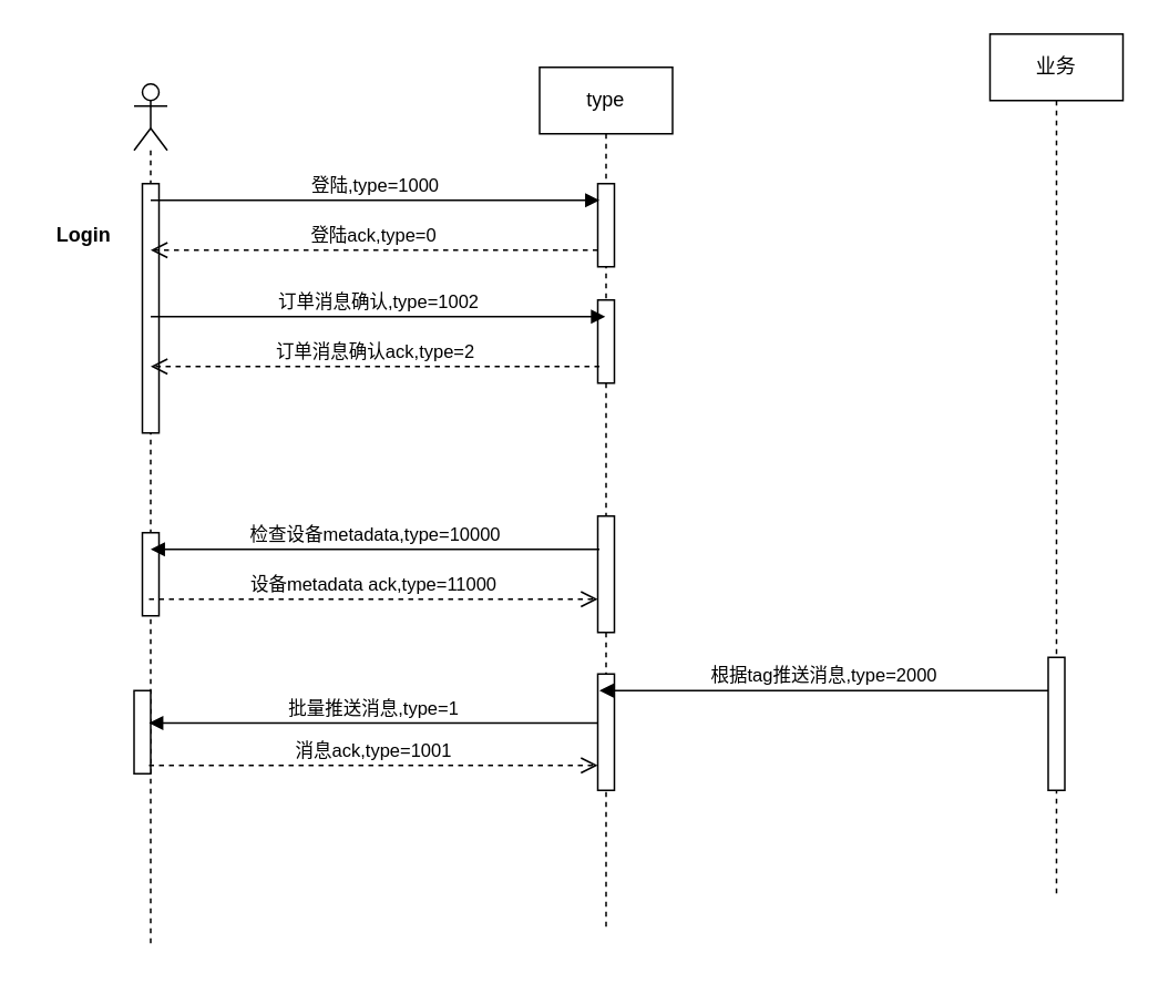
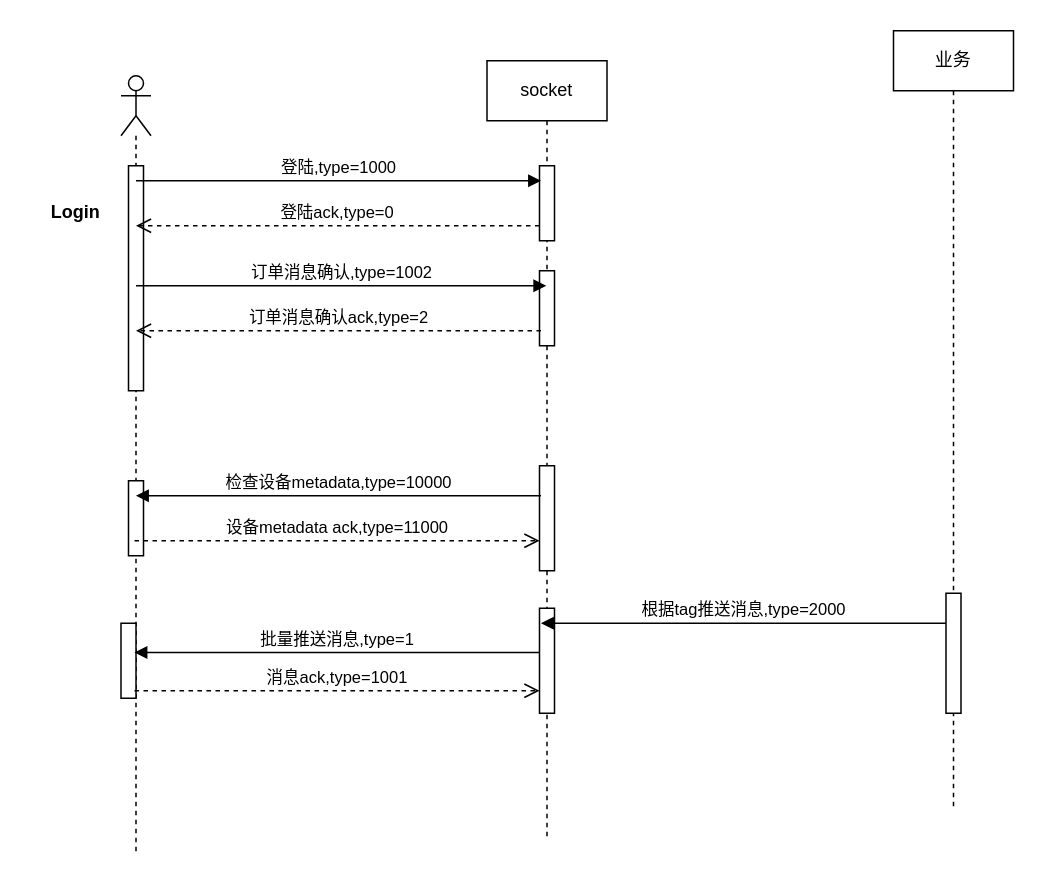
  <mxCell id="0" />
  <mxCell id="1" parent="0" />
- <mxCell id="2" value="type" style="shape=umlLifeline;perimeter=lifelinePerimeter;whiteSpace=wrap;html=1;container=1;collapsible=0;recursiveResize=0;outlineConnect=0;" parent="1" vertex="1"><mxGeometry x="324" y="40" width="80" height="520" as="geometry" /></mxCell>
+ <mxCell id="2" value="socket" style="shape=umlLifeline;perimeter=lifelinePerimeter;whiteSpace=wrap;html=1;container=1;collapsible=0;recursiveResize=0;outlineConnect=0;" parent="1" vertex="1"><mxGeometry x="324" y="40" width="80" height="520" as="geometry" /></mxCell>
  <mxCell id="3" value="" style="html=1;points=[];perimeter=orthogonalPerimeter;" parent="1" vertex="1"><mxGeometry x="359" y="110" width="10" height="50" as="geometry" /></mxCell>
  <mxCell id="4" value="" style="shape=umlLifeline;participant=umlActor;perimeter=lifelinePerimeter;whiteSpace=wrap;html=1;container=1;collapsible=0;recursiveResize=0;verticalAlign=top;spacingTop=36;outlineConnect=0;" parent="1" vertex="1"><mxGeometry x="80" y="50" width="20" height="520" as="geometry" /></mxCell>
  <mxCell id="5" value="" style="html=1;points=[];perimeter=orthogonalPerimeter;" parent="4" vertex="1"><mxGeometry x="5" y="60" width="10" height="150" as="geometry" /></mxCell>
  <mxCell id="6" value="登陆,type=1000" style="html=1;verticalAlign=bottom;endArrow=block;entryX=0.1;entryY=0.2;entryDx=0;entryDy=0;entryPerimeter=0;" parent="4" target="3" edge="1"><mxGeometry width="80" relative="1" as="geometry"><mxPoint x="10" y="70" as="sourcePoint" /><mxPoint x="160" y="70" as="targetPoint" /></mxGeometry></mxCell>
  <mxCell id="7" value="业务" style="shape=umlLifeline;perimeter=lifelinePerimeter;whiteSpace=wrap;html=1;container=1;collapsible=0;recursiveResize=0;outlineConnect=0;" parent="1" vertex="1"><mxGeometry x="595" y="20" width="80" height="520" as="geometry" /></mxCell>
  <mxCell id="8" value="Login" style="text;align=center;fontStyle=1;verticalAlign=middle;spacingLeft=3;spacingRight=3;strokeColor=none;rotatable=0;points=[[0,0.5],[1,0.5]];portConstraint=eastwest;" parent="1" vertex="1"><mxGeometry x="20" y="130" width="60" height="20" as="geometry" /></mxCell>
  <mxCell id="9" value="登陆ack,type=0" style="html=1;verticalAlign=bottom;endArrow=open;dashed=1;endSize=8;" parent="1" source="3" edge="1"><mxGeometry relative="1" as="geometry"><mxPoint x="240" y="150" as="sourcePoint" /><mxPoint x="90" y="150" as="targetPoint" /></mxGeometry></mxCell>
  <mxCell id="10" value="" style="html=1;points=[];perimeter=orthogonalPerimeter;" parent="1" vertex="1"><mxGeometry x="359" y="180" width="10" height="50" as="geometry" /></mxCell>
  <mxCell id="11" value="订单消息确认,type=1002" style="html=1;verticalAlign=bottom;endArrow=block;" parent="1" target="2" edge="1"><mxGeometry width="80" relative="1" as="geometry"><mxPoint x="90" y="190" as="sourcePoint" /><mxPoint x="240" y="190" as="targetPoint" /></mxGeometry></mxCell>
  <mxCell id="12" value="订单消息确认ack,type=2" style="html=1;verticalAlign=bottom;endArrow=open;dashed=1;endSize=8;exitX=0.1;exitY=0.8;exitDx=0;exitDy=0;exitPerimeter=0;" parent="1" source="10" edge="1"><mxGeometry relative="1" as="geometry"><mxPoint x="240" y="220" as="sourcePoint" /><mxPoint x="90" y="220" as="targetPoint" /></mxGeometry></mxCell>
  <mxCell id="13" value="" style="html=1;points=[];perimeter=orthogonalPerimeter;" parent="1" vertex="1"><mxGeometry x="359" y="310" width="10" height="70" as="geometry" /></mxCell>
  <mxCell id="14" value="" style="html=1;points=[];perimeter=orthogonalPerimeter;" parent="1" vertex="1"><mxGeometry x="85" y="320" width="10" height="50" as="geometry" /></mxCell>
  <mxCell id="15" value="检查设备metadata,type=10000" style="html=1;verticalAlign=bottom;endArrow=block;" parent="1" edge="1"><mxGeometry width="80" relative="1" as="geometry"><mxPoint x="360" y="330" as="sourcePoint" /><mxPoint x="90" y="330" as="targetPoint" /></mxGeometry></mxCell>
  <mxCell id="16" value="设备metadata ack,type=11000" style="html=1;verticalAlign=bottom;endArrow=open;dashed=1;endSize=8;exitX=0.1;exitY=0.8;exitDx=0;exitDy=0;exitPerimeter=0;" parent="1" edge="1"><mxGeometry relative="1" as="geometry"><mxPoint x="89" y="360" as="sourcePoint" /><mxPoint x="359" y="360" as="targetPoint" /></mxGeometry></mxCell>
  <mxCell id="17" value="" style="html=1;points=[];perimeter=orthogonalPerimeter;" parent="1" vertex="1"><mxGeometry x="630" y="395" width="10" height="80" as="geometry" /></mxCell>
  <mxCell id="18" value="" style="html=1;points=[];perimeter=orthogonalPerimeter;" parent="1" vertex="1"><mxGeometry x="359" y="405" width="10" height="70" as="geometry" /></mxCell>
  <mxCell id="19" value="" style="html=1;points=[];perimeter=orthogonalPerimeter;" parent="1" vertex="1"><mxGeometry x="80" y="415" width="10" height="50" as="geometry" /></mxCell>
  <mxCell id="20" value="根据tag推送消息,type=2000" style="html=1;verticalAlign=bottom;endArrow=block;" parent="1" edge="1"><mxGeometry width="80" relative="1" as="geometry"><mxPoint x="630" y="415" as="sourcePoint" /><mxPoint x="360" y="415" as="targetPoint" /></mxGeometry></mxCell>
  <mxCell id="21" value="批量推送消息,type=1" style="html=1;verticalAlign=bottom;endArrow=block;" parent="1" edge="1"><mxGeometry width="80" relative="1" as="geometry"><mxPoint x="359" y="434.5" as="sourcePoint" /><mxPoint x="89" y="434.5" as="targetPoint" /></mxGeometry></mxCell>
  <mxCell id="22" value="消息ack,type=1001" style="html=1;verticalAlign=bottom;endArrow=open;dashed=1;endSize=8;exitX=0.1;exitY=0.8;exitDx=0;exitDy=0;exitPerimeter=0;" parent="1" edge="1"><mxGeometry relative="1" as="geometry"><mxPoint x="89" y="460" as="sourcePoint" /><mxPoint x="359" y="460" as="targetPoint" /></mxGeometry></mxCell>
